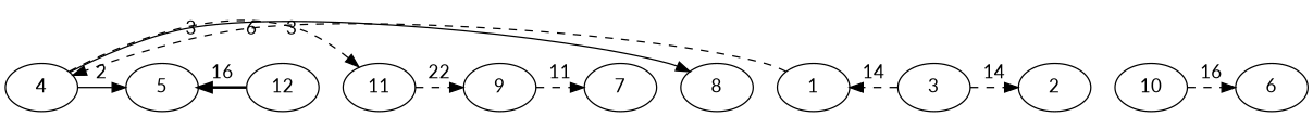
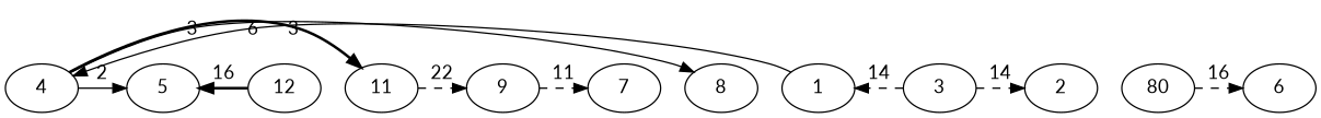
  digraph {
    fontname=Lato
    node [fontname=Lato]
    edge [constraint=false fontname=Lato style=dashed]
    4
    5
    11
    8
    9
    7
    1
    3
    2
-   10
+   10 [label=80]
    6
    12
    4 -> 5 [label=2 style=solid]
-   4 -> 11 [label=3]
+   4 -> 11 [label=3 style=bold]
    4 -> 8 [label=3 style=solid]
    11 -> 9 [label=22]
    9 -> 7 [label=11]
-   1 -> 4 [label=6]
+   1 -> 4 [label=6 style=solid]
    3 -> 1 [label=14]
    3 -> 2 [label=14]
    10 -> 6 [label=16]
    12 -> 5 [label=16 style=bold]
  }
